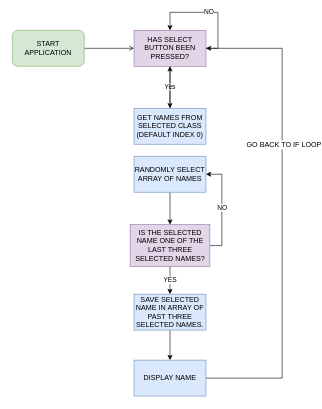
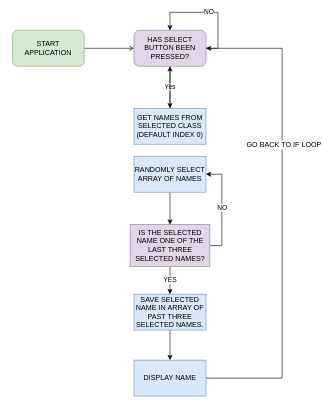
  <mxCell id="0" />
  <mxCell id="1" parent="0" />
  <mxCell id="2" style="edgeStyle=orthogonalEdgeStyle;rounded=0;orthogonalLoop=1;jettySize=auto;html=1;exitX=1;exitY=0.5;exitDx=0;exitDy=0;entryX=0;entryY=0.5;entryDx=0;entryDy=0;endArrow=open;" edge="1" parent="1" source="3" target="6"><mxGeometry relative="1" as="geometry" /></mxCell>
  <mxCell id="3" value="START APPLICATION" style="rounded=1;whiteSpace=wrap;html=1;fillColor=#d5e8d4;strokeColor=#82b366;" vertex="1" parent="1"><mxGeometry x="20" y="50" width="120" height="60" as="geometry" /></mxCell>
  <mxCell id="4" value="Yes" style="edgeStyle=orthogonalEdgeStyle;rounded=0;orthogonalLoop=1;jettySize=auto;html=1;exitX=0.5;exitY=1;exitDx=0;exitDy=0;" edge="1" parent="1" source="6"><mxGeometry relative="1" as="geometry"><mxPoint x="283" y="180" as="targetPoint" /></mxGeometry></mxCell>
  <mxCell id="5" value="NO" style="edgeStyle=orthogonalEdgeStyle;rounded=0;orthogonalLoop=1;jettySize=auto;html=1;exitX=1;exitY=0.5;exitDx=0;exitDy=0;entryX=0.5;entryY=0;entryDx=0;entryDy=0;" edge="1" parent="1" source="6" target="6"><mxGeometry relative="1" as="geometry"><mxPoint x="410" y="80" as="targetPoint" /><Array as="points"><mxPoint x="363" y="80" /><mxPoint x="363" y="20" /><mxPoint x="283" y="20" /></Array></mxGeometry></mxCell>
- <mxCell id="6" value="HAS SELECT BUTTON BEEN PRESSED?" style="rounded=0;whiteSpace=wrap;html=1;fillColor=#e1d5e7;strokeColor=#9673a6;" vertex="1" parent="1"><mxGeometry x="223" y="50" width="120" height="60" as="geometry" /></mxCell>
+ <mxCell id="6" value="HAS SELECT BUTTON BEEN PRESSED?" style="whiteSpace=wrap;html=1;fillColor=#e1d5e7;strokeColor=#9673a6;rounded=1;" vertex="1" parent="1"><mxGeometry x="223" y="50" width="120" height="60" as="geometry" /></mxCell>
  <mxCell id="7" style="edgeStyle=orthogonalEdgeStyle;rounded=0;orthogonalLoop=1;jettySize=auto;html=1;" edge="1" parent="1" source="8" target="6"><mxGeometry relative="1" as="geometry"><mxPoint x="283" y="290" as="targetPoint" /></mxGeometry></mxCell>
  <mxCell id="8" value="GET NAMES FROM SELECTED CLASS (DEFAULT INDEX 0)" style="rounded=0;whiteSpace=wrap;html=1;fillColor=#dae8fc;strokeColor=#6c8ebf;" vertex="1" parent="1"><mxGeometry x="223" y="180" width="120" height="60" as="geometry" /></mxCell>
  <mxCell id="9" style="edgeStyle=orthogonalEdgeStyle;rounded=0;orthogonalLoop=1;jettySize=auto;html=1;" edge="1" parent="1" source="10" target="13"><mxGeometry relative="1" as="geometry"><mxPoint x="283" y="370" as="targetPoint" /></mxGeometry></mxCell>
  <mxCell id="10" value="RANDOMLY SELECT ARRAY OF NAMES" style="rounded=0;whiteSpace=wrap;html=1;fillColor=#dae8fc;strokeColor=#6c8ebf;" vertex="1" parent="1"><mxGeometry x="223" y="260" width="120" height="60" as="geometry" /></mxCell>
  <mxCell id="11" value="NO" style="edgeStyle=orthogonalEdgeStyle;rounded=0;orthogonalLoop=1;jettySize=auto;html=1;exitX=1;exitY=0.5;exitDx=0;exitDy=0;entryX=1;entryY=0.5;entryDx=0;entryDy=0;" edge="1" parent="1" source="13" target="10"><mxGeometry relative="1" as="geometry" /></mxCell>
  <mxCell id="12" value="YES" style="edgeStyle=orthogonalEdgeStyle;rounded=0;orthogonalLoop=1;jettySize=auto;html=1;" edge="1" parent="1" source="13"><mxGeometry relative="1" as="geometry"><mxPoint x="283" y="490" as="targetPoint" /></mxGeometry></mxCell>
  <mxCell id="13" value="IS THE SELECTED NAME ONE OF THE LAST THREE SELECTED NAMES?" style="rounded=0;whiteSpace=wrap;html=1;fillColor=#e1d5e7;strokeColor=#9673a6;" vertex="1" parent="1"><mxGeometry x="216.5" y="374" width="133" height="70" as="geometry" /></mxCell>
  <mxCell id="14" style="edgeStyle=orthogonalEdgeStyle;rounded=0;orthogonalLoop=1;jettySize=auto;html=1;entryX=0.5;entryY=0;entryDx=0;entryDy=0;" edge="1" parent="1" source="15" target="18"><mxGeometry relative="1" as="geometry" /></mxCell>
  <mxCell id="15" value="SAVE SELECTED NAME IN ARRAY OF PAST THREE SELECTED NAMES." style="rounded=0;whiteSpace=wrap;html=1;fillColor=#dae8fc;strokeColor=#6c8ebf;" vertex="1" parent="1"><mxGeometry x="223" y="490" width="120" height="60" as="geometry" /></mxCell>
  <mxCell id="16" style="edgeStyle=orthogonalEdgeStyle;rounded=0;orthogonalLoop=1;jettySize=auto;html=1;entryX=1;entryY=0.5;entryDx=0;entryDy=0;" edge="1" parent="1" source="18" target="6"><mxGeometry relative="1" as="geometry"><mxPoint x="460" y="60" as="targetPoint" /><Array as="points"><mxPoint x="470" y="630" /><mxPoint x="470" y="80" /></Array></mxGeometry></mxCell>
  <mxCell id="17" value="GO BACK TO IF LOOP&lt;br&gt;" style="text;html=1;resizable=0;points=[];align=center;verticalAlign=middle;labelBackgroundColor=#ffffff;" vertex="1" connectable="0" parent="16"><mxGeometry x="0.286" y="-2" relative="1" as="geometry"><mxPoint as="offset" /></mxGeometry></mxCell>
  <mxCell id="18" value="DISPLAY NAME" style="rounded=0;whiteSpace=wrap;html=1;fillColor=#dae8fc;strokeColor=#6c8ebf;" vertex="1" parent="1"><mxGeometry x="223" y="600" width="120" height="60" as="geometry" /></mxCell>
